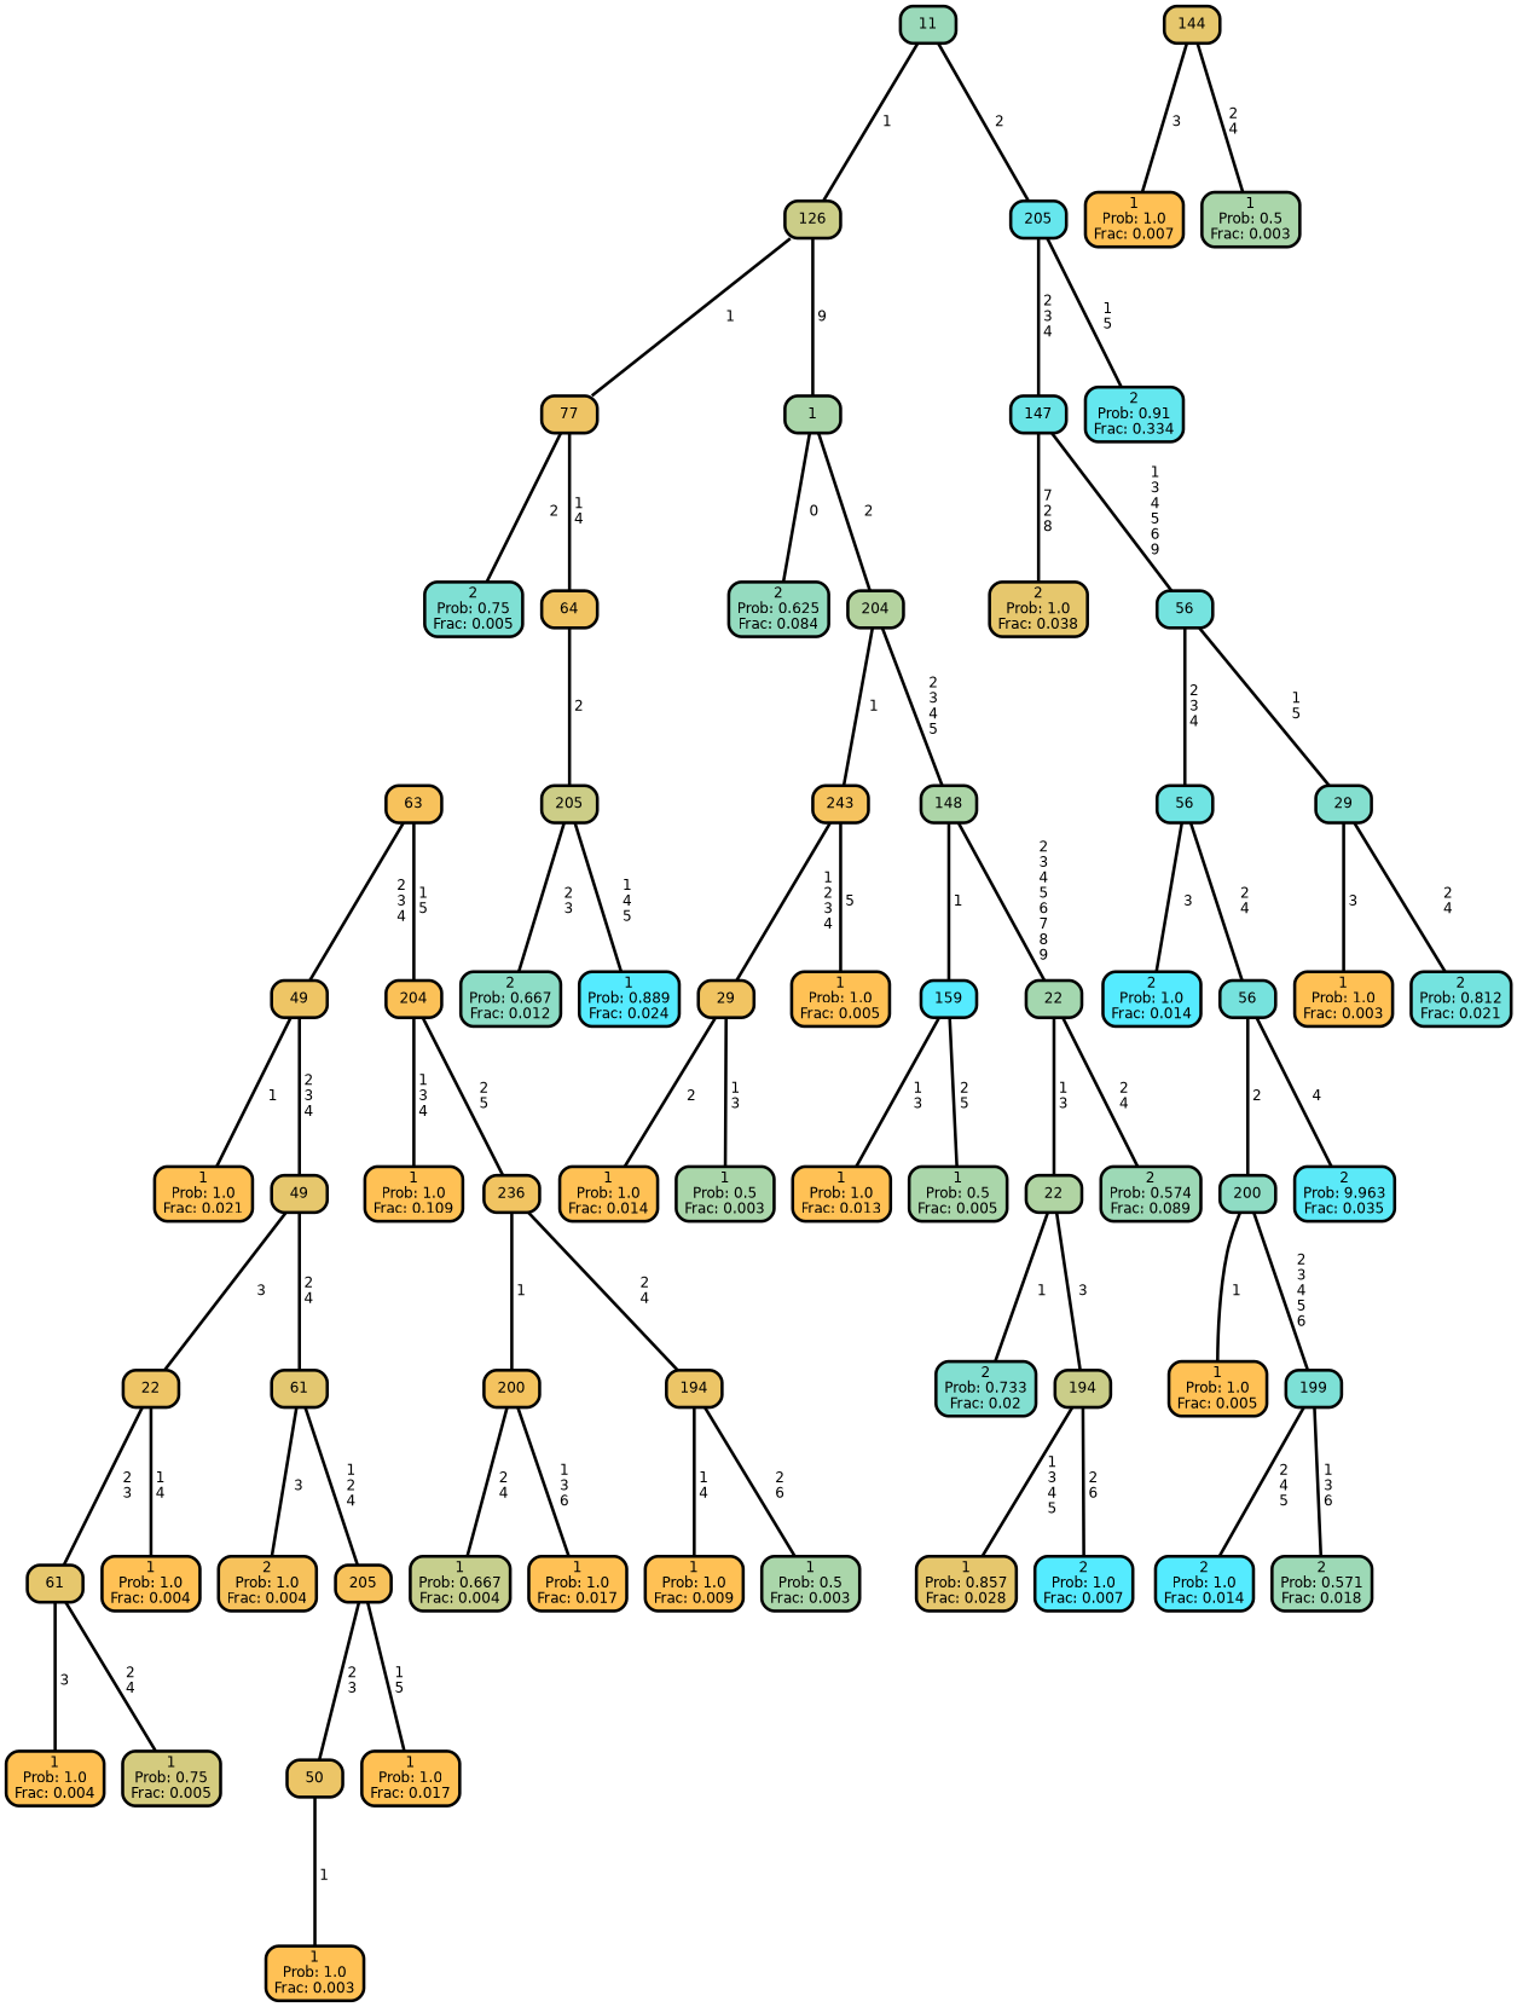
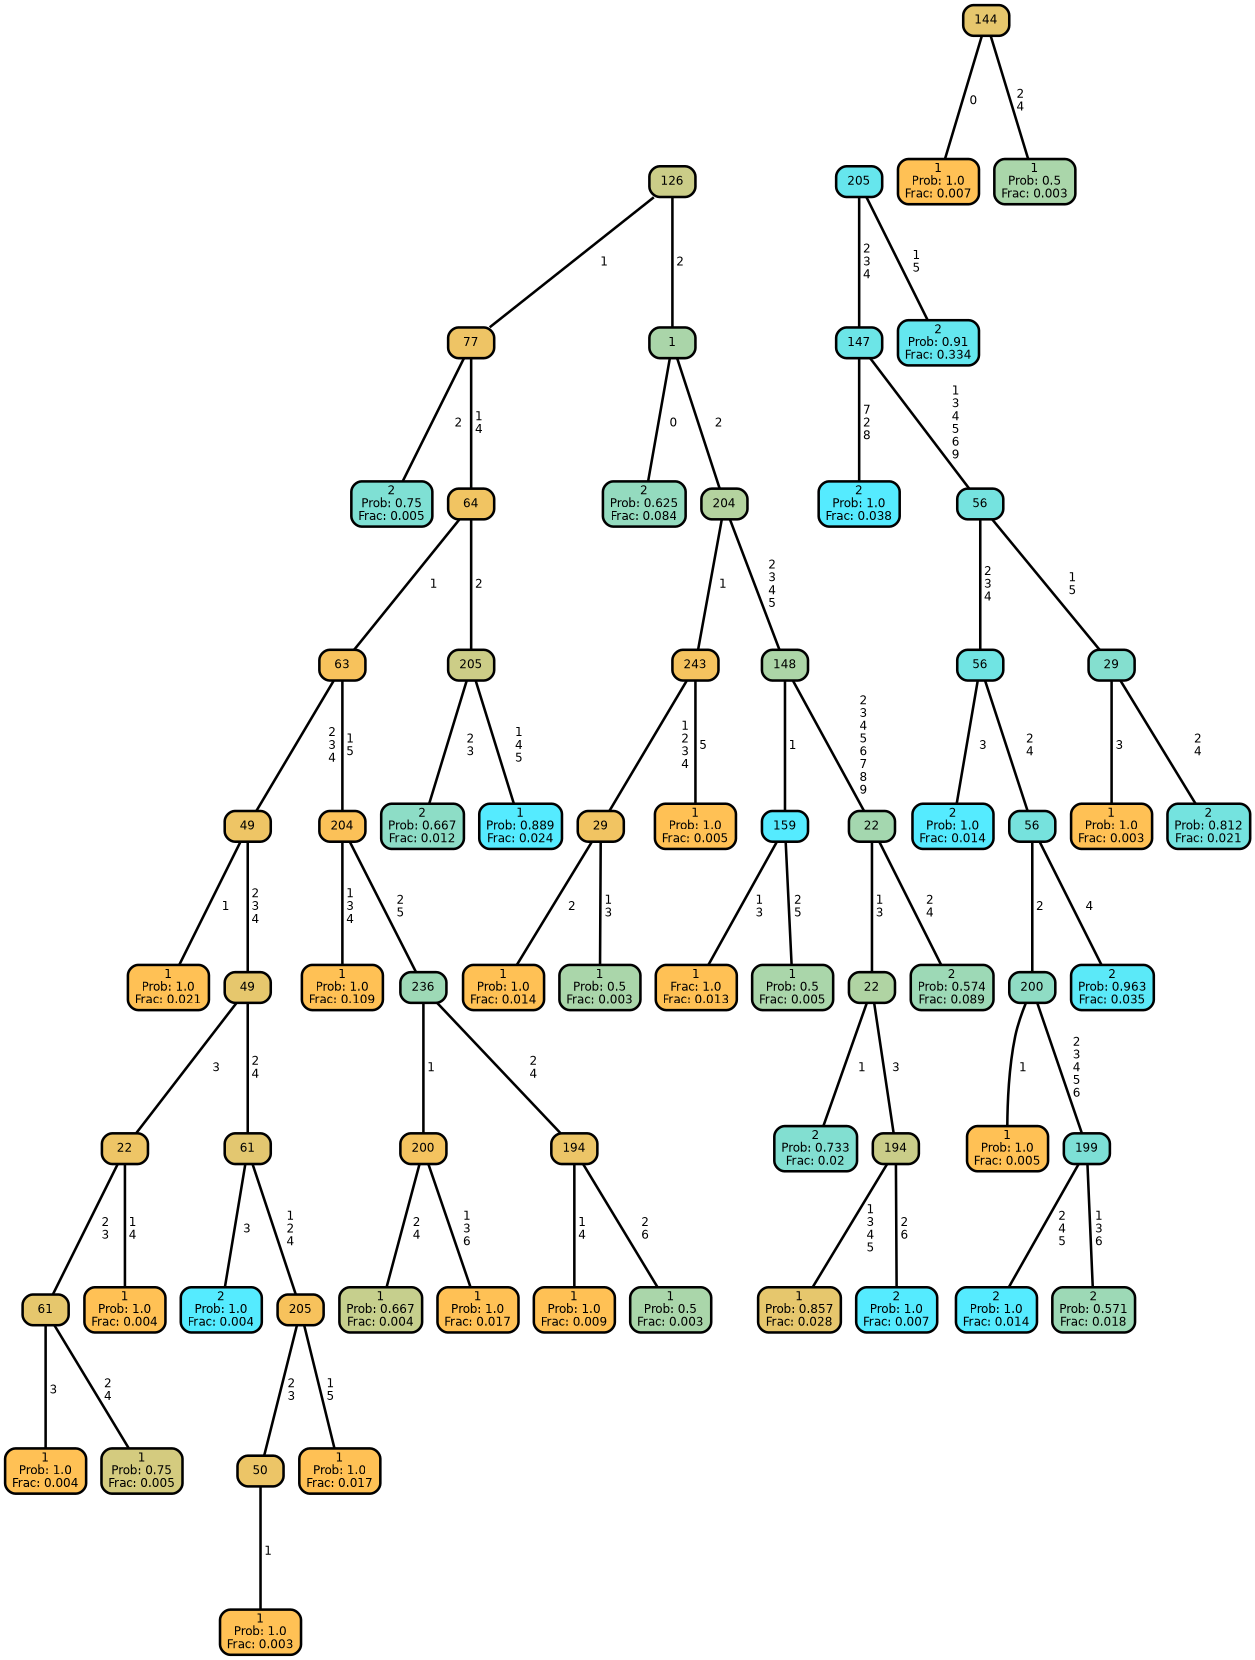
  graph {
    ranksep="0 equally"
    splines=straight
    node [color=black fillcolor="#ffc155" fontcolor=black fontname=helvetica penwidth=3 shape=box style="filled, rounded"]
    edge [color=black fontname=helvetica penwidth=3]
    n1 [fillcolor="#7fe0d4" label="2\nProb: 0.75\nFrac: 0.005"]
    n2 [fillcolor="#eec465" label=77]
    n3 [fillcolor="#f1c462" label=64]
    n4 [fillcolor="#f7c25c" label=63]
    n5 [fillcolor="#cccd87" label=205]
    n6 [label="1\nProb: 1.0\nFrac: 0.021"]
    n7 [fillcolor="#eec565" label=49]
    n8 [fillcolor="#e6c76d" label=49]
    n9 [fillcolor="#eec566" label=22]
    n10 [fillcolor="#e3c770" label=61]
    n11 [label="1\nProb: 1.0\nFrac: 0.004"]
    n12 [fillcolor="#e6c76d" label=61]
    n13 [fillcolor="#d4cb7f" label="1\nProb: 0.75\nFrac: 0.005"]
    n14 [label="1\nProb: 1.0\nFrac: 0.004"]
-   n15 [fillcolor="#f7c25c" label="2\nProb: 1.0\nFrac: 0.004"]
+   n15 [fillcolor="#55ebff" label="2\nProb: 1.0\nFrac: 0.004"]
    n16 [fillcolor="#f7c25c" label=205]
    n17 [fillcolor="#ecc567" label=50]
    n18 [label="1\nProb: 1.0\nFrac: 0.017"]
    n19 [label="1\nProb: 1.0\nFrac: 0.003"]
    n20 [fillcolor="#e6c76d" label=144]
    n21 [label="1\nProb: 1.0\nFrac: 0.007"]
    n22 [fillcolor="#aad6aa" label="1\nProb: 0.5\nFrac: 0.003"]
    n23 [fillcolor="#fbc158" label=204]
    n24 [label="1\nProb: 1.0\nFrac: 0.109"]
-   n25 [fillcolor="#f1c462" label=236]
+   n25 [fillcolor="#9dd9b6" label=236]
    n26 [fillcolor="#f4c35f" label=200]
    n27 [fillcolor="#ecc567" label=194]
    n28 [fillcolor="#c6cf8d" label="1\nProb: 0.667\nFrac: 0.004"]
    n29 [label="1\nProb: 1.0\nFrac: 0.017"]
    n30 [label="1\nProb: 1.0\nFrac: 0.009"]
    n31 [fillcolor="#aad6aa" label="1\nProb: 0.5\nFrac: 0.003"]
    n32 [fillcolor="#8dddc6" label="2\nProb: 0.667\nFrac: 0.012"]
    n33 [fillcolor="#55ebff" label="1\nProb: 0.889\nFrac: 0.024"]
    n34 [fillcolor="#cbcd88" label=126]
    n35 [fillcolor="#aad5a9" label=1]
    n36 [fillcolor="#94dbbf" label="2\nProb: 0.625\nFrac: 0.084"]
    n37 [fillcolor="#b4d39f" label=204]
    n38 [fillcolor="#f5c35f" label=243]
    n39 [fillcolor="#acd5a7" label=148]
    n40 [label="1\nProb: 1.0\nFrac: 0.014"]
    n41 [fillcolor="#f1c462" label=29]
    n42 [fillcolor="#aad6aa" label="1\nProb: 0.5\nFrac: 0.003"]
    n43 [label="1\nProb: 1.0\nFrac: 0.005"]
    n44 [fillcolor="#55ebff" label=159]
    n45 [fillcolor="#a4d7af" label=22]
-   n46 [label="1\nProb: 1.0\nFrac: 0.013"]
+   n46 [label="1\nFrac: 1.0\nFrac: 0.013"]
    n47 [fillcolor="#aad6aa" label="1\nProb: 0.5\nFrac: 0.005"]
    n48 [fillcolor="#b0d4a3" label=22]
    n49 [fillcolor="#9dd9b6" label="2\nProb: 0.574\nFrac: 0.089"]
    n50 [fillcolor="#82dfd1" label="2\nProb: 0.733\nFrac: 0.02"]
    n51 [fillcolor="#cacd89" label=194]
    n52 [fillcolor="#e6c76d" label="1\nProb: 0.857\nFrac: 0.028"]
    n53 [fillcolor="#55ebff" label="2\nProb: 1.0\nFrac: 0.007"]
-   n54 [fillcolor="#9ad9b9" label=11]
    n55 [fillcolor="#66e6ed" label=205]
    n56 [fillcolor="#6ce5e7" label=147]
    n57 [fillcolor="#64e7ef" label="2\nProb: 0.91\nFrac: 0.334"]
-   n58 [fillcolor="#e6c76d" label="2\nProb: 1.0\nFrac: 0.038"]
+   n58 [fillcolor="#55ebff" label="2\nProb: 1.0\nFrac: 0.038"]
    n59 [fillcolor="#75e3df" label=56]
    n60 [fillcolor="#70e4e3" label=56]
    n61 [fillcolor="#84dfcf" label=29]
    n62 [fillcolor="#55ebff" label="2\nProb: 1.0\nFrac: 0.014"]
    n63 [fillcolor="#76e2dd" label=56]
    n64 [fillcolor="#8fdcc4" label=200]
-   n65 [fillcolor="#5be9f8" label="2\nProb: 9.963\nFrac: 0.035"]
+   n65 [fillcolor="#5be9f8" label="2\nProb: 0.963\nFrac: 0.035"]
    n66 [label="1\nProb: 1.0\nFrac: 0.005"]
    n67 [fillcolor="#7de0d6" label=199]
    n68 [fillcolor="#55ebff" label="2\nProb: 1.0\nFrac: 0.014"]
    n69 [fillcolor="#9dd9b6" label="2\nProb: 0.571\nFrac: 0.018"]
    n70 [label="1\nProb: 1.0\nFrac: 0.003"]
    n71 [fillcolor="#74e3df" label="2\nProb: 0.812\nFrac: 0.021"]
    subgraph sub_1 {
      rank=same
    }
    n2 -- n1 [label=" 2"]
    n2 -- n3 [label=" 1\n 4"]
+   n3 -- n4 [label=" 1"]
    n3 -- n5 [label=" 2"]
    n4 -- n7 [label=" 2\n 3\n 4"]
    n4 -- n23 [label=" 1\n 5"]
    n5 -- n32 [label=" 2\n 3"]
    n5 -- n33 [label=" 1\n 4\n 5"]
    n7 -- n6 [label=" 1"]
    n7 -- n8 [label=" 2\n 3\n 4"]
    n8 -- n9 [label=" 3"]
    n8 -- n10 [label=" 2\n 4"]
    n9 -- n12 [label=" 2\n 3"]
    n9 -- n14 [label=" 1\n 4"]
    n10 -- n15 [label=" 3"]
    n10 -- n16 [label=" 1\n 2\n 4"]
    n12 -- n11 [label=" 3"]
    n12 -- n13 [label=" 2\n 4"]
    n16 -- n17 [label=" 2\n 3"]
    n16 -- n18 [label=" 1\n 5"]
    n17 -- n19 [label=" 1"]
-   n20 -- n21 [label=" 3"]
+   n20 -- n21 [label=" 0"]
    n20 -- n22 [label=" 2\n 4"]
    n23 -- n24 [label=" 1\n 3\n 4"]
    n23 -- n25 [label=" 2\n 5"]
    n25 -- n26 [label=" 1"]
    n25 -- n27 [label=" 2\n 4"]
    n26 -- n28 [label=" 2\n 4"]
    n26 -- n29 [label=" 1\n 3\n 6"]
    n27 -- n30 [label=" 1\n 4"]
    n27 -- n31 [label=" 2\n 6"]
    n34 -- n2 [label=" 1"]
-   n34 -- n35 [label=" 9"]
+   n34 -- n35 [label=" 2"]
    n35 -- n36 [label=" 0"]
    n35 -- n37 [label=" 2"]
    n37 -- n38 [label=" 1"]
    n37 -- n39 [label=" 2\n 3\n 4\n 5"]
    n38 -- n41 [label=" 1\n 2\n 3\n 4"]
    n38 -- n43 [label=" 5"]
    n39 -- n44 [label=" 1"]
    n39 -- n45 [label=" 2\n 3\n 4\n 5\n 6\n 7\n 8\n 9"]
    n41 -- n40 [label=" 2"]
    n41 -- n42 [label=" 1\n 3"]
    n44 -- n46 [label=" 1\n 3"]
    n44 -- n47 [label=" 2\n 5"]
    n45 -- n48 [label=" 1\n 3"]
    n45 -- n49 [label=" 2\n 4"]
    n48 -- n50 [label=" 1"]
    n48 -- n51 [label=" 3"]
    n51 -- n52 [label=" 1\n 3\n 4\n 5"]
    n51 -- n53 [label=" 2\n 6"]
-   n54 -- n34 [label=" 1"]
-   n54 -- n55 [label=" 2"]
    n55 -- n56 [label=" 2\n 3\n 4"]
    n55 -- n57 [label=" 1\n 5"]
    n56 -- n58 [label=" 7\n 2\n 8"]
    n56 -- n59 [label=" 1\n 3\n 4\n 5\n 6\n 9"]
    n59 -- n60 [label=" 2\n 3\n 4"]
    n59 -- n61 [label=" 1\n 5"]
    n60 -- n62 [label=" 3"]
    n60 -- n63 [label=" 2\n 4"]
    n61 -- n70 [label=" 3"]
    n61 -- n71 [label=" 2\n 4"]
    n63 -- n64 [label=" 2"]
    n63 -- n65 [label=" 4"]
    n64 -- n66 [label=" 1"]
    n64 -- n67 [label=" 2\n 3\n 4\n 5\n 6"]
    n67 -- n68 [label=" 2\n 4\n 5"]
    n67 -- n69 [label=" 1\n 3\n 6"]
  }
